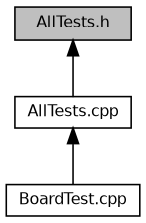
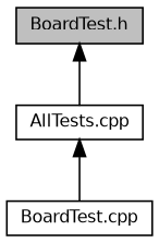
  digraph {
    node [color=black fillcolor=white fontname=Helvetica fontsize=10 shape=record style=filled]
    edge [color=black dir=back fontname=Helvetica fontsize=10 labelfontname=Helvetica labelfontsize=10 style=solid]
-   n1 [fillcolor=grey75 fontcolor=black height=0.2 label="AllTests.h" width=0.4]
+   n1 [fillcolor=grey75 fontcolor=black height=0.2 label="BoardTest.h" width=0.4]
    n2 [height=0.2 label="AllTests.cpp" width=0.4]
    n3 [height=0.2 label="BoardTest.cpp" width=0.4]
    n1 -> n2
    n2 -> n3
  }
